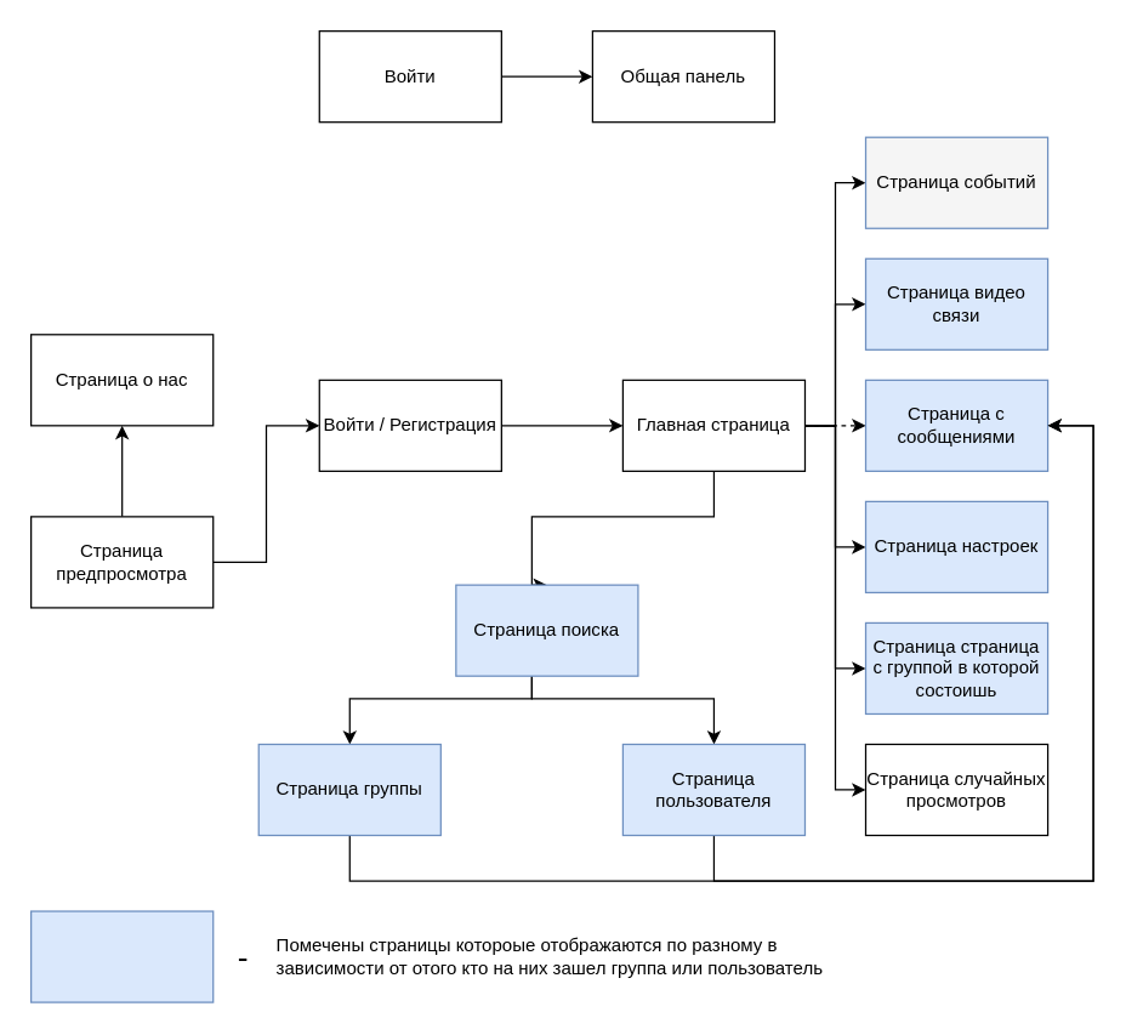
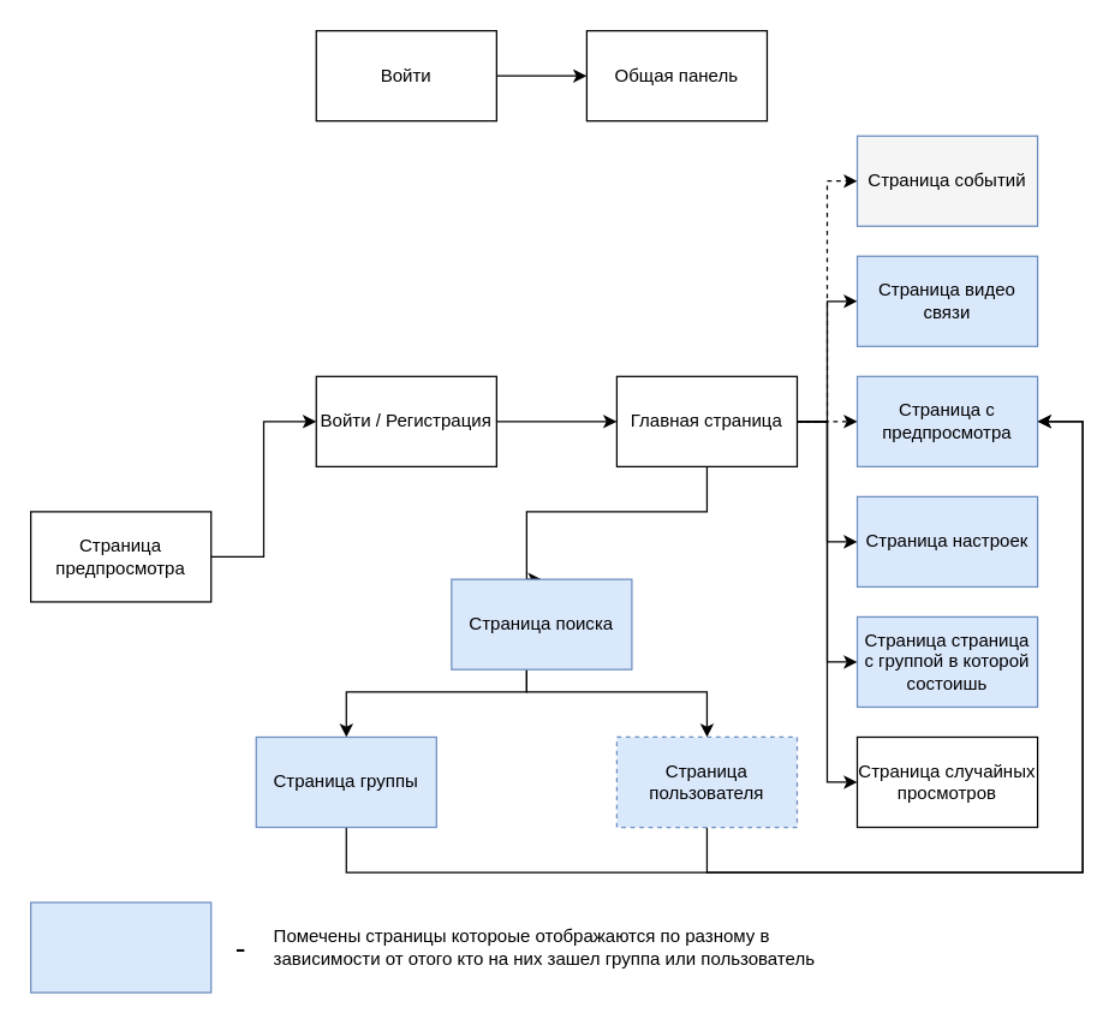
  <mxCell id="0" />
  <mxCell id="1" parent="0" />
  <mxCell id="2" style="edgeStyle=orthogonalEdgeStyle;rounded=0;orthogonalLoop=1;jettySize=auto;html=1;entryX=0;entryY=0.5;entryDx=0;entryDy=0;" parent="1" source="4" target="6" edge="1"><mxGeometry relative="1" as="geometry" /></mxCell>
- <mxCell id="3" style="edgeStyle=orthogonalEdgeStyle;rounded=0;orthogonalLoop=1;jettySize=auto;html=1;entryX=0.5;entryY=1;entryDx=0;entryDy=0;fontSize=12;" parent="1" source="4" target="34" edge="1"><mxGeometry relative="1" as="geometry" /></mxCell>
  <mxCell id="4" value="Страница предпросмотра" style="rounded=0;whiteSpace=wrap;html=1;" parent="1" vertex="1"><mxGeometry x="20" y="340" width="120" height="60" as="geometry" /></mxCell>
  <mxCell id="5" style="edgeStyle=orthogonalEdgeStyle;rounded=0;orthogonalLoop=1;jettySize=auto;html=1;entryX=0;entryY=0.5;entryDx=0;entryDy=0;" parent="1" source="6" target="17" edge="1"><mxGeometry relative="1" as="geometry" /></mxCell>
  <mxCell id="6" value="Войти / Регистрация" style="rounded=0;whiteSpace=wrap;html=1;" parent="1" vertex="1"><mxGeometry x="210" y="250" width="120" height="60" as="geometry" /></mxCell>
  <mxCell id="7" style="edgeStyle=orthogonalEdgeStyle;rounded=0;orthogonalLoop=1;jettySize=auto;html=1;entryX=0;entryY=0.5;entryDx=0;entryDy=0;" parent="1" source="8" target="9" edge="1"><mxGeometry relative="1" as="geometry" /></mxCell>
  <mxCell id="8" value="Войти" style="rounded=0;whiteSpace=wrap;html=1;" parent="1" vertex="1"><mxGeometry x="210" y="20" width="120" height="60" as="geometry" /></mxCell>
  <mxCell id="9" value="Общая панель" style="rounded=0;whiteSpace=wrap;html=1;" parent="1" vertex="1"><mxGeometry x="390" y="20" width="120" height="60" as="geometry" /></mxCell>
  <mxCell id="10" style="edgeStyle=orthogonalEdgeStyle;rounded=0;orthogonalLoop=1;jettySize=auto;html=1;entryX=0;entryY=0.5;entryDx=0;entryDy=0;" parent="1" source="17" target="18" edge="1"><mxGeometry relative="1" as="geometry" /></mxCell>
  <mxCell id="11" style="edgeStyle=orthogonalEdgeStyle;rounded=0;orthogonalLoop=1;jettySize=auto;html=1;entryX=0;entryY=0.5;entryDx=0;entryDy=0;dashed=1;" parent="1" source="17" target="19" edge="1"><mxGeometry relative="1" as="geometry" /></mxCell>
  <mxCell id="12" style="edgeStyle=orthogonalEdgeStyle;rounded=0;orthogonalLoop=1;jettySize=auto;html=1;entryX=0;entryY=0.5;entryDx=0;entryDy=0;" parent="1" source="17" target="20" edge="1"><mxGeometry relative="1" as="geometry" /></mxCell>
  <mxCell id="13" style="edgeStyle=orthogonalEdgeStyle;rounded=0;orthogonalLoop=1;jettySize=auto;html=1;entryX=0.5;entryY=0;entryDx=0;entryDy=0;" parent="1" source="17" target="23" edge="1"><mxGeometry relative="1" as="geometry"><Array as="points"><mxPoint x="470" y="340" /><mxPoint x="350" y="340" /></Array></mxGeometry></mxCell>
  <mxCell id="14" style="edgeStyle=orthogonalEdgeStyle;rounded=0;orthogonalLoop=1;jettySize=auto;html=1;entryX=0;entryY=0.5;entryDx=0;entryDy=0;" parent="1" source="17" target="28" edge="1"><mxGeometry relative="1" as="geometry"><Array as="points"><mxPoint x="550" y="280" /><mxPoint x="550" y="440" /></Array></mxGeometry></mxCell>
  <mxCell id="15" style="edgeStyle=orthogonalEdgeStyle;rounded=0;orthogonalLoop=1;jettySize=auto;html=1;entryX=0;entryY=0.5;entryDx=0;entryDy=0;" parent="1" source="17" target="29" edge="1"><mxGeometry relative="1" as="geometry" /></mxCell>
- <mxCell id="16" style="edgeStyle=orthogonalEdgeStyle;rounded=0;orthogonalLoop=1;jettySize=auto;html=1;entryX=0;entryY=0.5;entryDx=0;entryDy=0;fontSize=12;" parent="1" source="17" target="35" edge="1"><mxGeometry relative="1" as="geometry" /></mxCell>
+ <mxCell id="16" style="edgeStyle=orthogonalEdgeStyle;rounded=0;orthogonalLoop=1;jettySize=auto;html=1;entryX=0;entryY=0.5;entryDx=0;entryDy=0;fontSize=12;dashed=1;" parent="1" source="17" target="35" edge="1"><mxGeometry relative="1" as="geometry" /></mxCell>
  <mxCell id="17" value="Главная страница" style="rounded=0;whiteSpace=wrap;html=1;" parent="1" vertex="1"><mxGeometry x="410" y="250" width="120" height="60" as="geometry" /></mxCell>
  <mxCell id="18" value="Страница видео связи" style="rounded=0;whiteSpace=wrap;html=1;fillColor=#dae8fc;strokeColor=#6c8ebf;" parent="1" vertex="1"><mxGeometry x="570" y="170" width="120" height="60" as="geometry" /></mxCell>
- <mxCell id="19" value="Страница с сообщениями" style="rounded=0;whiteSpace=wrap;html=1;fillColor=#dae8fc;strokeColor=#6c8ebf;" parent="1" vertex="1"><mxGeometry x="570" y="250" width="120" height="60" as="geometry" /></mxCell>
+ <mxCell id="19" value="Страница с предпросмотра" style="rounded=0;whiteSpace=wrap;html=1;fillColor=#dae8fc;strokeColor=#6c8ebf;" parent="1" vertex="1"><mxGeometry x="570" y="250" width="120" height="60" as="geometry" /></mxCell>
  <mxCell id="20" value="Страница настроек" style="rounded=0;whiteSpace=wrap;html=1;fillColor=#dae8fc;strokeColor=#6c8ebf;" parent="1" vertex="1"><mxGeometry x="570" y="330" width="120" height="60" as="geometry" /></mxCell>
  <mxCell id="21" style="edgeStyle=orthogonalEdgeStyle;rounded=0;orthogonalLoop=1;jettySize=auto;html=1;entryX=0.5;entryY=0;entryDx=0;entryDy=0;" parent="1" source="23" target="25" edge="1"><mxGeometry relative="1" as="geometry"><Array as="points"><mxPoint x="350" y="460" /><mxPoint x="230" y="460" /><mxPoint x="230" y="490" /></Array></mxGeometry></mxCell>
  <mxCell id="22" style="edgeStyle=orthogonalEdgeStyle;rounded=0;orthogonalLoop=1;jettySize=auto;html=1;entryX=0.5;entryY=0;entryDx=0;entryDy=0;" parent="1" source="23" target="27" edge="1"><mxGeometry relative="1" as="geometry"><Array as="points"><mxPoint x="350" y="460" /><mxPoint x="470" y="460" /></Array></mxGeometry></mxCell>
  <mxCell id="23" value="Страница поиска" style="rounded=0;whiteSpace=wrap;html=1;fillColor=#dae8fc;strokeColor=#6c8ebf;" parent="1" vertex="1"><mxGeometry x="300" y="385" width="120" height="60" as="geometry" /></mxCell>
  <mxCell id="24" style="edgeStyle=orthogonalEdgeStyle;rounded=0;orthogonalLoop=1;jettySize=auto;html=1;entryX=1;entryY=0.5;entryDx=0;entryDy=0;fontSize=16;" parent="1" source="25" target="19" edge="1"><mxGeometry relative="1" as="geometry"><Array as="points"><mxPoint x="230" y="580" /><mxPoint x="720" y="580" /><mxPoint x="720" y="280" /></Array></mxGeometry></mxCell>
  <mxCell id="25" value="Страница группы" style="rounded=0;whiteSpace=wrap;html=1;fillColor=#dae8fc;strokeColor=#6c8ebf;" parent="1" vertex="1"><mxGeometry x="170" y="490" width="120" height="60" as="geometry" /></mxCell>
  <mxCell id="26" style="edgeStyle=orthogonalEdgeStyle;rounded=0;orthogonalLoop=1;jettySize=auto;html=1;entryX=1;entryY=0.5;entryDx=0;entryDy=0;fontSize=16;" parent="1" source="27" target="19" edge="1"><mxGeometry relative="1" as="geometry"><Array as="points"><mxPoint x="470" y="580" /><mxPoint x="720" y="580" /><mxPoint x="720" y="280" /></Array></mxGeometry></mxCell>
- <mxCell id="27" value="Страница пользователя" style="rounded=0;whiteSpace=wrap;html=1;fillColor=#dae8fc;strokeColor=#6c8ebf;" parent="1" vertex="1"><mxGeometry x="410" y="490" width="120" height="60" as="geometry" /></mxCell>
+ <mxCell id="27" value="Страница пользователя" style="rounded=0;whiteSpace=wrap;html=1;fillColor=#dae8fc;strokeColor=#6c8ebf;dashed=1;" parent="1" vertex="1"><mxGeometry x="410" y="490" width="120" height="60" as="geometry" /></mxCell>
  <mxCell id="28" value="Страница страница с группой в которой состоишь" style="rounded=0;whiteSpace=wrap;html=1;fillColor=#dae8fc;strokeColor=#6c8ebf;" parent="1" vertex="1"><mxGeometry x="570" y="410" width="120" height="60" as="geometry" /></mxCell>
  <mxCell id="29" value="Страница случайных просмотров" style="rounded=0;whiteSpace=wrap;html=1;" parent="1" vertex="1"><mxGeometry x="570" y="490" width="120" height="60" as="geometry" /></mxCell>
  <mxCell id="30" value="" style="group" parent="1" vertex="1" connectable="0"><mxGeometry x="20" y="600" width="550" height="60" as="geometry" /></mxCell>
  <mxCell id="31" value="" style="rounded=0;whiteSpace=wrap;html=1;fillColor=#dae8fc;strokeColor=#6c8ebf;" parent="30" vertex="1"><mxGeometry width="120" height="60" as="geometry" /></mxCell>
  <mxCell id="32" value="&lt;div style=&quot;&quot;&gt;&lt;span&gt;Помечены страницы котороые отображаются по разному в зависимости от отого кто на них зашел группа или пользователь&lt;/span&gt;&lt;br&gt;&lt;/div&gt;" style="text;html=1;strokeColor=none;fillColor=none;align=left;verticalAlign=middle;whiteSpace=wrap;rounded=0;" parent="30" vertex="1"><mxGeometry x="160" y="20" width="390" height="20" as="geometry" /></mxCell>
  <mxCell id="33" value="&lt;font style=&quot;font-size: 21px&quot;&gt;-&lt;/font&gt;" style="text;html=1;strokeColor=none;fillColor=none;align=center;verticalAlign=middle;whiteSpace=wrap;rounded=0;fontSize=16;" parent="30" vertex="1"><mxGeometry x="120" y="20" width="40" height="20" as="geometry" /></mxCell>
- <mxCell id="34" value="Страница о нас" style="rounded=0;whiteSpace=wrap;html=1;fontSize=12;align=center;" parent="1" vertex="1"><mxGeometry x="20" y="220" width="120" height="60" as="geometry" /></mxCell>
  <mxCell id="35" value="Страница событий" style="rounded=0;whiteSpace=wrap;html=1;fontSize=12;align=center;fillColor=#f5f5f5;strokeColor=#6c8ebf;" parent="1" vertex="1"><mxGeometry x="570" y="90" width="120" height="60" as="geometry" /></mxCell>
